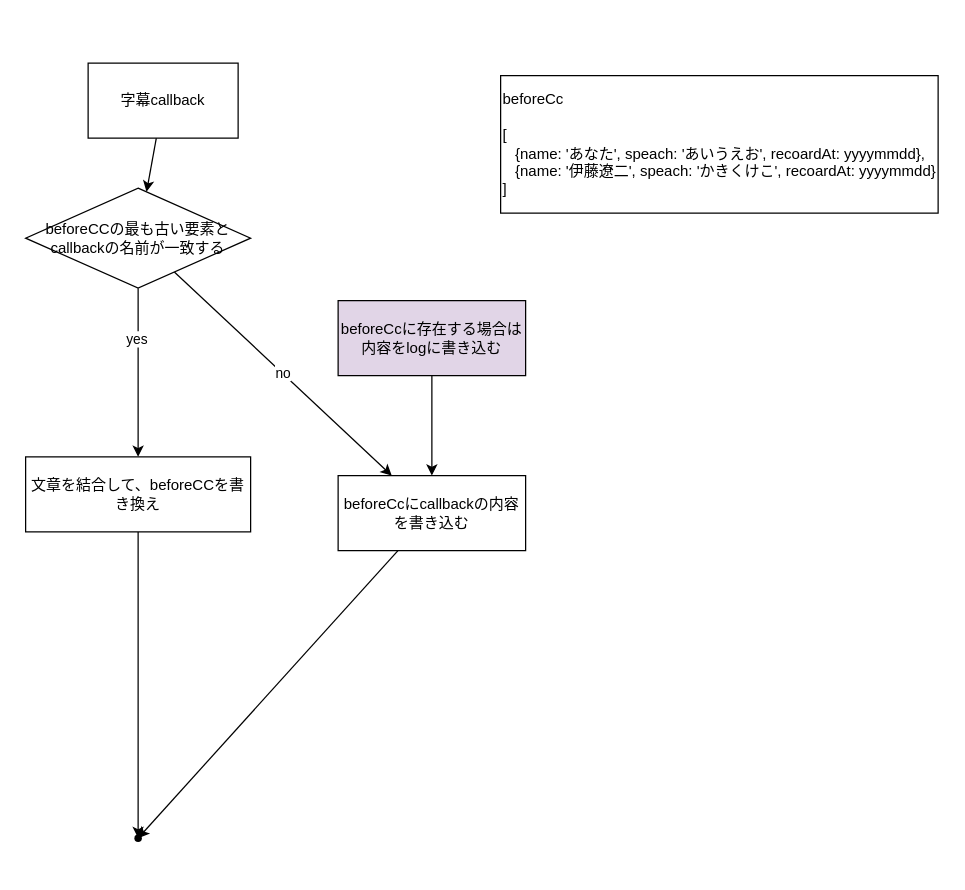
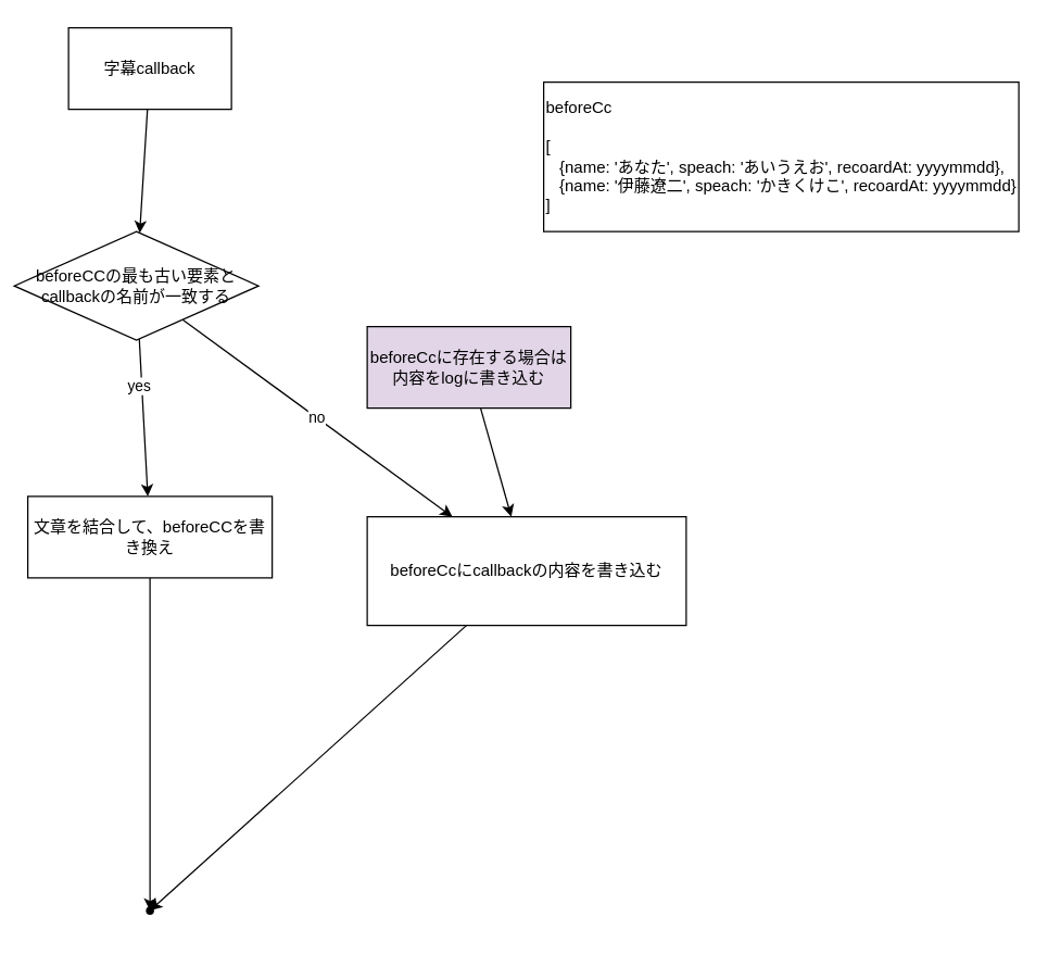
  <mxCell id="0" />
  <mxCell id="1" parent="0" />
  <mxCell id="2" value="" style="edgeStyle=none;html=1;" parent="1" source="3" target="8" edge="1"><mxGeometry relative="1" as="geometry" /></mxCell>
- <mxCell id="3" value="字幕callback" style="rounded=0;whiteSpace=wrap;html=1;" parent="1" vertex="1"><mxGeometry x="70" y="50" width="120" height="60" as="geometry" /></mxCell>
+ <mxCell id="3" value="字幕callback" style="rounded=0;whiteSpace=wrap;html=1;" parent="1" vertex="1"><mxGeometry x="50" y="20" width="120" height="60" as="geometry" /></mxCell>
  <mxCell id="4" value="beforeCc&lt;br&gt;&lt;br&gt;[&lt;br&gt;&amp;nbsp; &amp;nbsp;{name: 'あなた', speach: 'あいうえお', recoardAt: yyyymmdd},&lt;br&gt;&amp;nbsp; &amp;nbsp;{name: '伊藤遼二', speach: 'かきくけこ', recoardAt: yyyymmdd}&lt;br&gt;]" style="rounded=0;whiteSpace=wrap;html=1;align=left;" parent="1" vertex="1"><mxGeometry x="400" y="60" width="350" height="110" as="geometry" /></mxCell>
  <mxCell id="5" value="" style="edgeStyle=none;html=1;" parent="1" source="8" target="10" edge="1"><mxGeometry relative="1" as="geometry" /></mxCell>
  <mxCell id="6" value="yes" style="edgeLabel;html=1;align=center;verticalAlign=middle;resizable=0;points=[];" parent="5" vertex="1" connectable="0"><mxGeometry x="-0.408" y="-2" relative="1" as="geometry"><mxPoint as="offset" /></mxGeometry></mxCell>
  <mxCell id="7" value="no" style="edgeStyle=none;html=1;" parent="1" source="8" target="14" edge="1"><mxGeometry relative="1" as="geometry" /></mxCell>
- <mxCell id="8" value="beforeCCの最も古い要素とcallbackの名前が一致する" style="rhombus;whiteSpace=wrap;html=1;rounded=0;" parent="1" vertex="1"><mxGeometry x="20" y="150" width="180" height="80" as="geometry" /></mxCell>
+ <mxCell id="8" value="beforeCCの最も古い要素とcallbackの名前が一致する" style="rhombus;whiteSpace=wrap;html=1;rounded=0;" parent="1" vertex="1"><mxGeometry x="10" y="170" width="180" height="80" as="geometry" /></mxCell>
  <mxCell id="9" value="" style="edgeStyle=none;html=1;" parent="1" source="10" target="15" edge="1"><mxGeometry relative="1" as="geometry" /></mxCell>
  <mxCell id="10" value="文章を結合して、beforeCCを書き換え" style="whiteSpace=wrap;html=1;rounded=0;" parent="1" vertex="1"><mxGeometry x="20" y="365" width="180" height="60" as="geometry" /></mxCell>
  <mxCell id="11" value="" style="edgeStyle=none;html=1;" parent="1" source="12" target="14" edge="1"><mxGeometry relative="1" as="geometry" /></mxCell>
  <mxCell id="12" value="beforeCcに存在する場合は内容をlogに書き込む" style="whiteSpace=wrap;html=1;rounded=0;fillColor=#e1d5e7;" parent="1" vertex="1"><mxGeometry x="270" y="240" width="150" height="60" as="geometry" /></mxCell>
  <mxCell id="13" style="edgeStyle=none;html=1;entryX=0.61;entryY=0.525;entryDx=0;entryDy=0;entryPerimeter=0;" parent="1" source="14" target="15" edge="1"><mxGeometry relative="1" as="geometry" /></mxCell>
- <mxCell id="14" value="beforeCcにcallbackの内容を書き込む" style="whiteSpace=wrap;html=1;rounded=0;" parent="1" vertex="1"><mxGeometry x="270" y="380" width="150" height="60" as="geometry" /></mxCell>
+ <mxCell id="14" value="beforeCcにcallbackの内容を書き込む" style="whiteSpace=wrap;html=1;rounded=0;" parent="1" vertex="1"><mxGeometry x="270" y="380" width="235" height="80" as="geometry" /></mxCell>
  <mxCell id="15" value="" style="shape=waypoint;sketch=0;size=6;pointerEvents=1;points=[];fillColor=default;resizable=0;rotatable=0;perimeter=centerPerimeter;snapToPoint=1;rounded=0;" parent="1" vertex="1"><mxGeometry x="90" y="650" width="40" height="40" as="geometry" /></mxCell>
